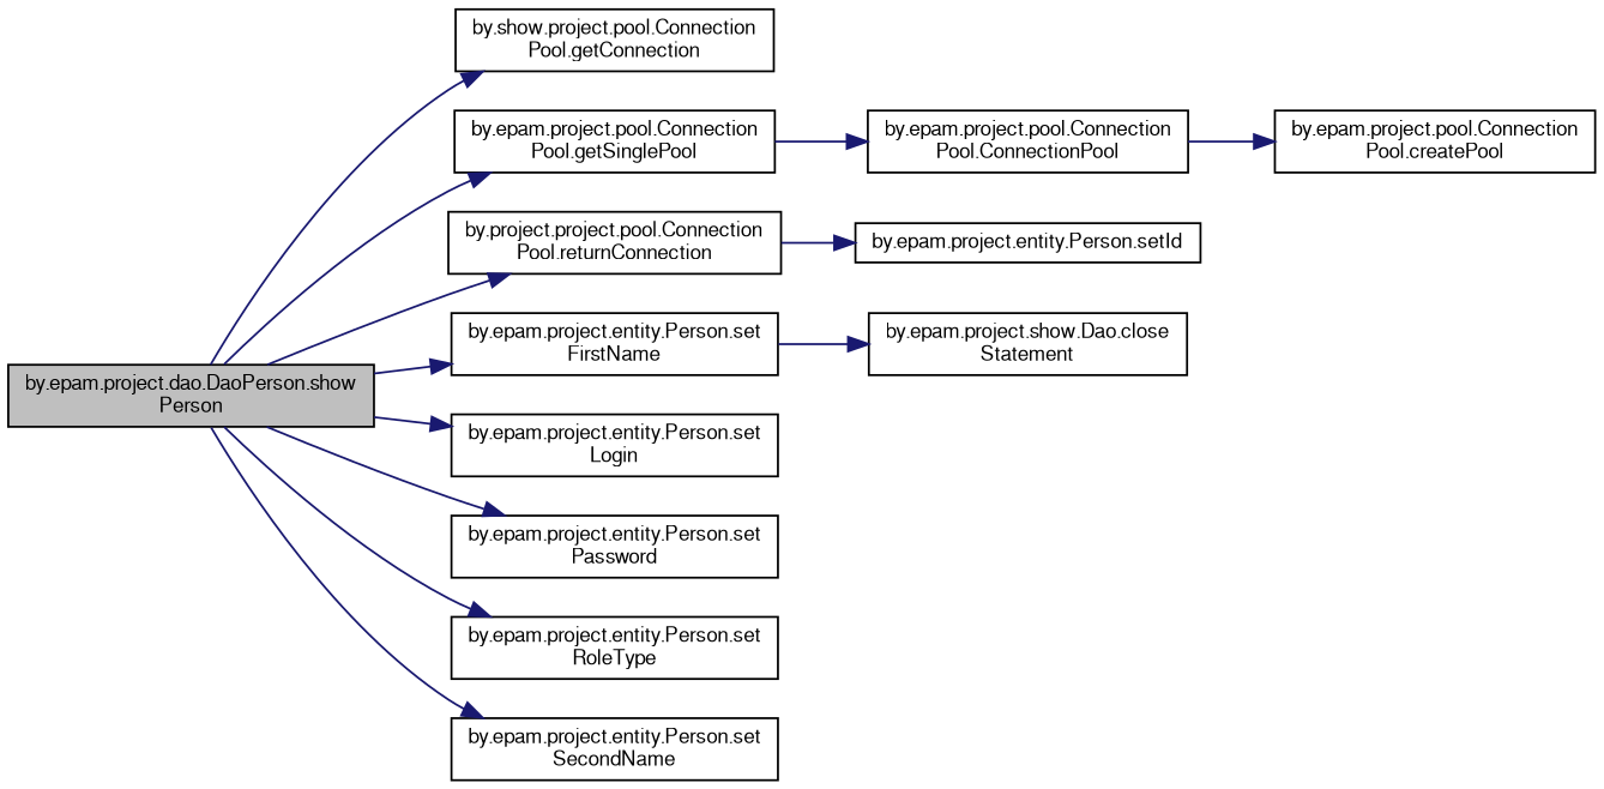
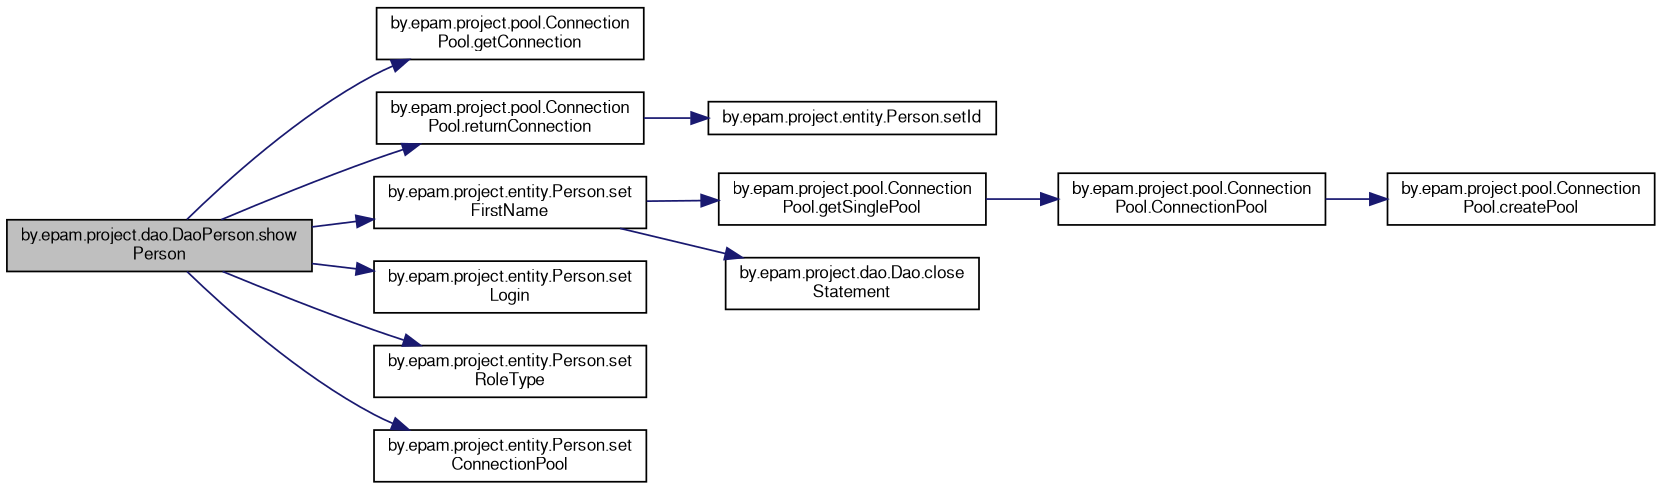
  digraph {
    rankdir=LR
    node [color=black fontname=FreeSans fontsize=10 shape=record]
    edge [color=midnightblue fontname=FreeSans fontsize=10 labelfontname=FreeSans labelfontsize=10 style=solid]
    n1 [fillcolor=grey75 fontcolor=black height=0.2 label="by.epam.project.dao.DaoPerson.show\lPerson" style=filled width=0.4]
-   n2 [height=0.2 label="by.show.project.pool.Connection\lPool.getConnection" width=0.4]
+   n2 [height=0.2 label="by.epam.project.pool.Connection\lPool.getConnection" width=0.4]
    n3 [height=0.2 label="by.epam.project.pool.Connection\lPool.getSinglePool" width=0.4]
-   n4 [height=0.2 label="by.project.project.pool.Connection\lPool.returnConnection" width=0.4]
+   n4 [height=0.2 label="by.epam.project.pool.Connection\lPool.returnConnection" width=0.4]
    n5 [height=0.2 label="by.epam.project.entity.Person.set\lFirstName" width=0.4]
    n6 [height=0.2 label="by.epam.project.entity.Person.set\lLogin" width=0.4]
-   n7 [height=0.2 label="by.epam.project.entity.Person.set\lPassword" width=0.4]
    n8 [height=0.2 label="by.epam.project.entity.Person.set\lRoleType" width=0.4]
-   n9 [height=0.2 label="by.epam.project.entity.Person.set\lSecondName" width=0.4]
-   n10 [height=0.2 label="by.epam.project.show.Dao.close\lStatement" width=0.4]
+   n9 [height=0.2 label="by.epam.project.entity.Person.set\lConnectionPool" width=0.4]
+   n10 [height=0.2 label="by.epam.project.dao.Dao.close\lStatement" width=0.4]
    n11 [height=0.2 label="by.epam.project.pool.Connection\lPool.ConnectionPool" width=0.4]
    n12 [height=0.2 label="by.epam.project.entity.Person.setId" width=0.4]
    n13 [height=0.2 label="by.epam.project.pool.Connection\lPool.createPool" width=0.4]
    n1 -> n2
-   n1 -> n3
+   n5 -> n3
    n1 -> n4
    n1 -> n5
    n1 -> n6
-   n1 -> n7
    n1 -> n8
    n1 -> n9
    n3 -> n11
    n4 -> n12
    n5 -> n10
    n11 -> n13
  }
